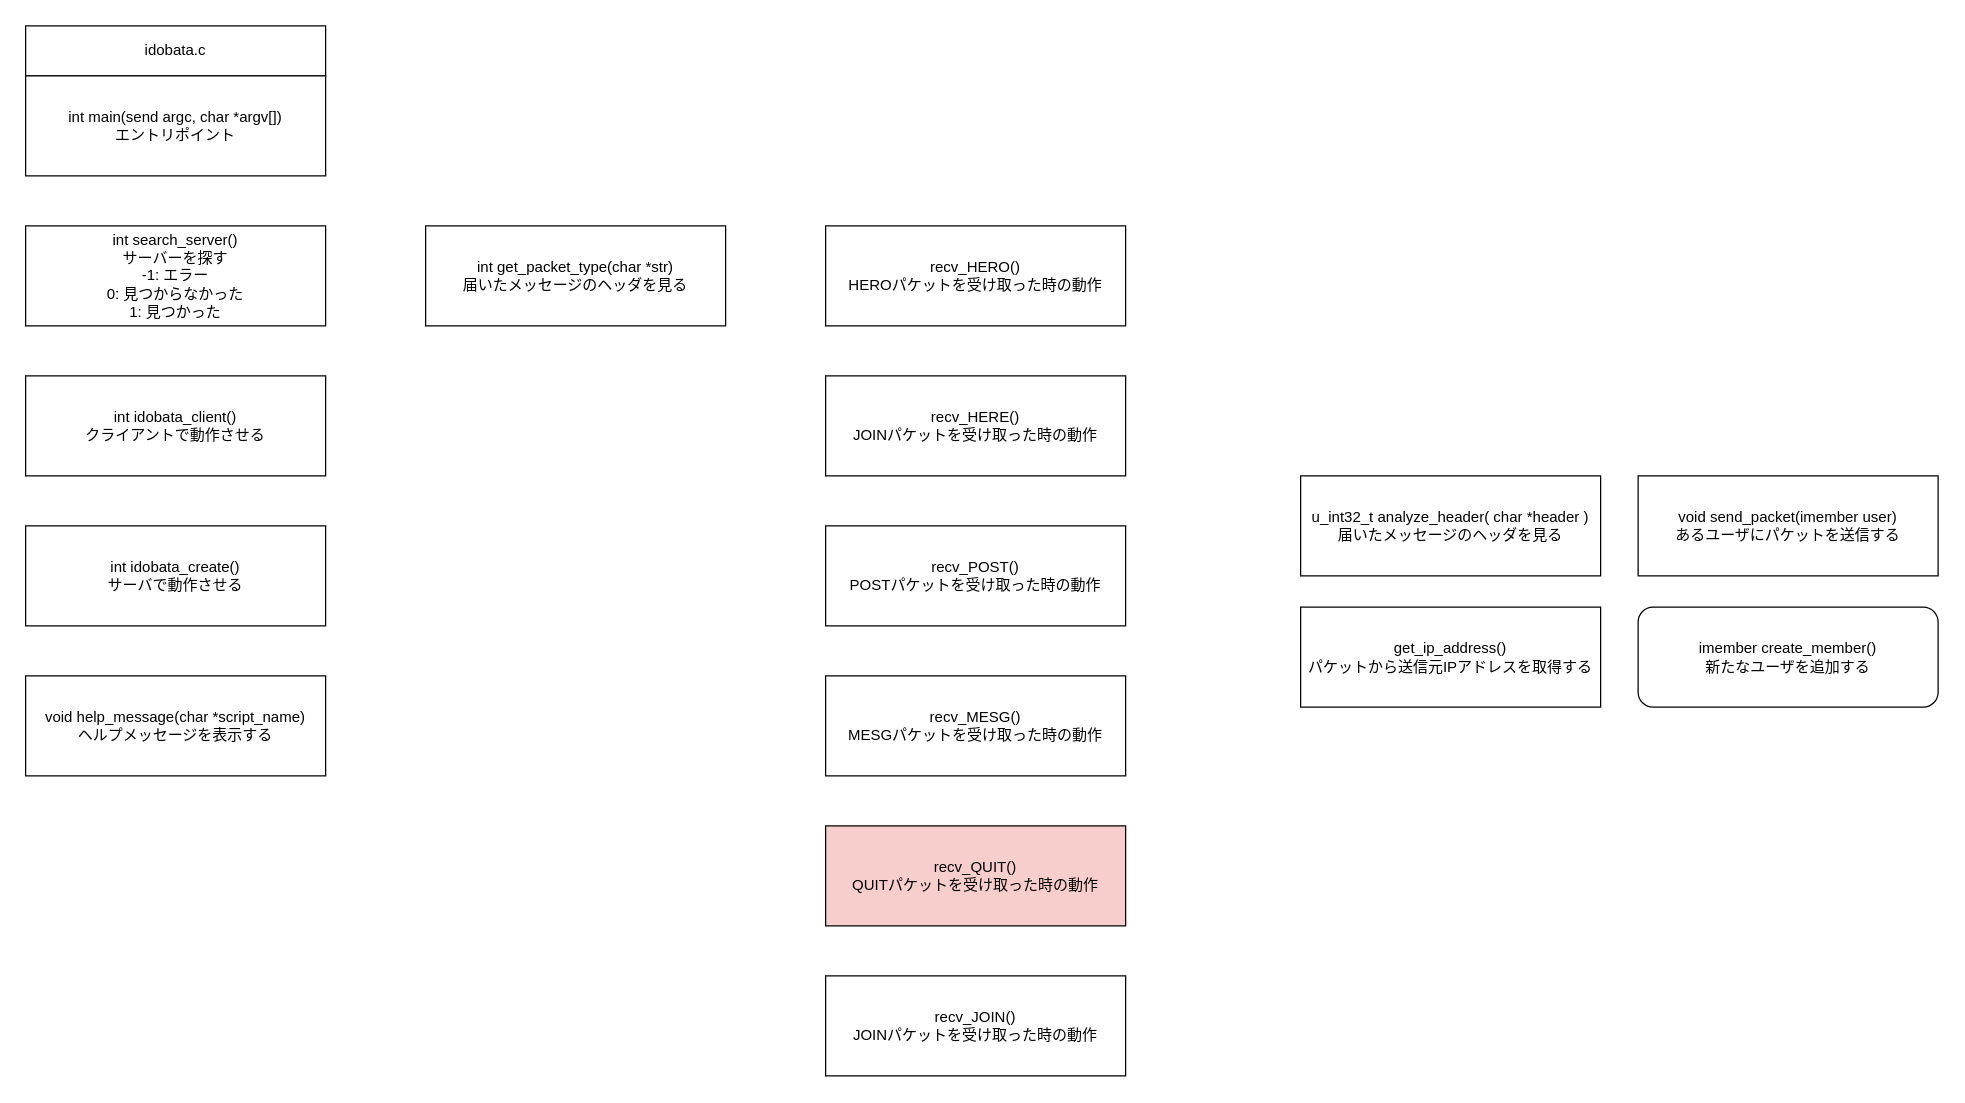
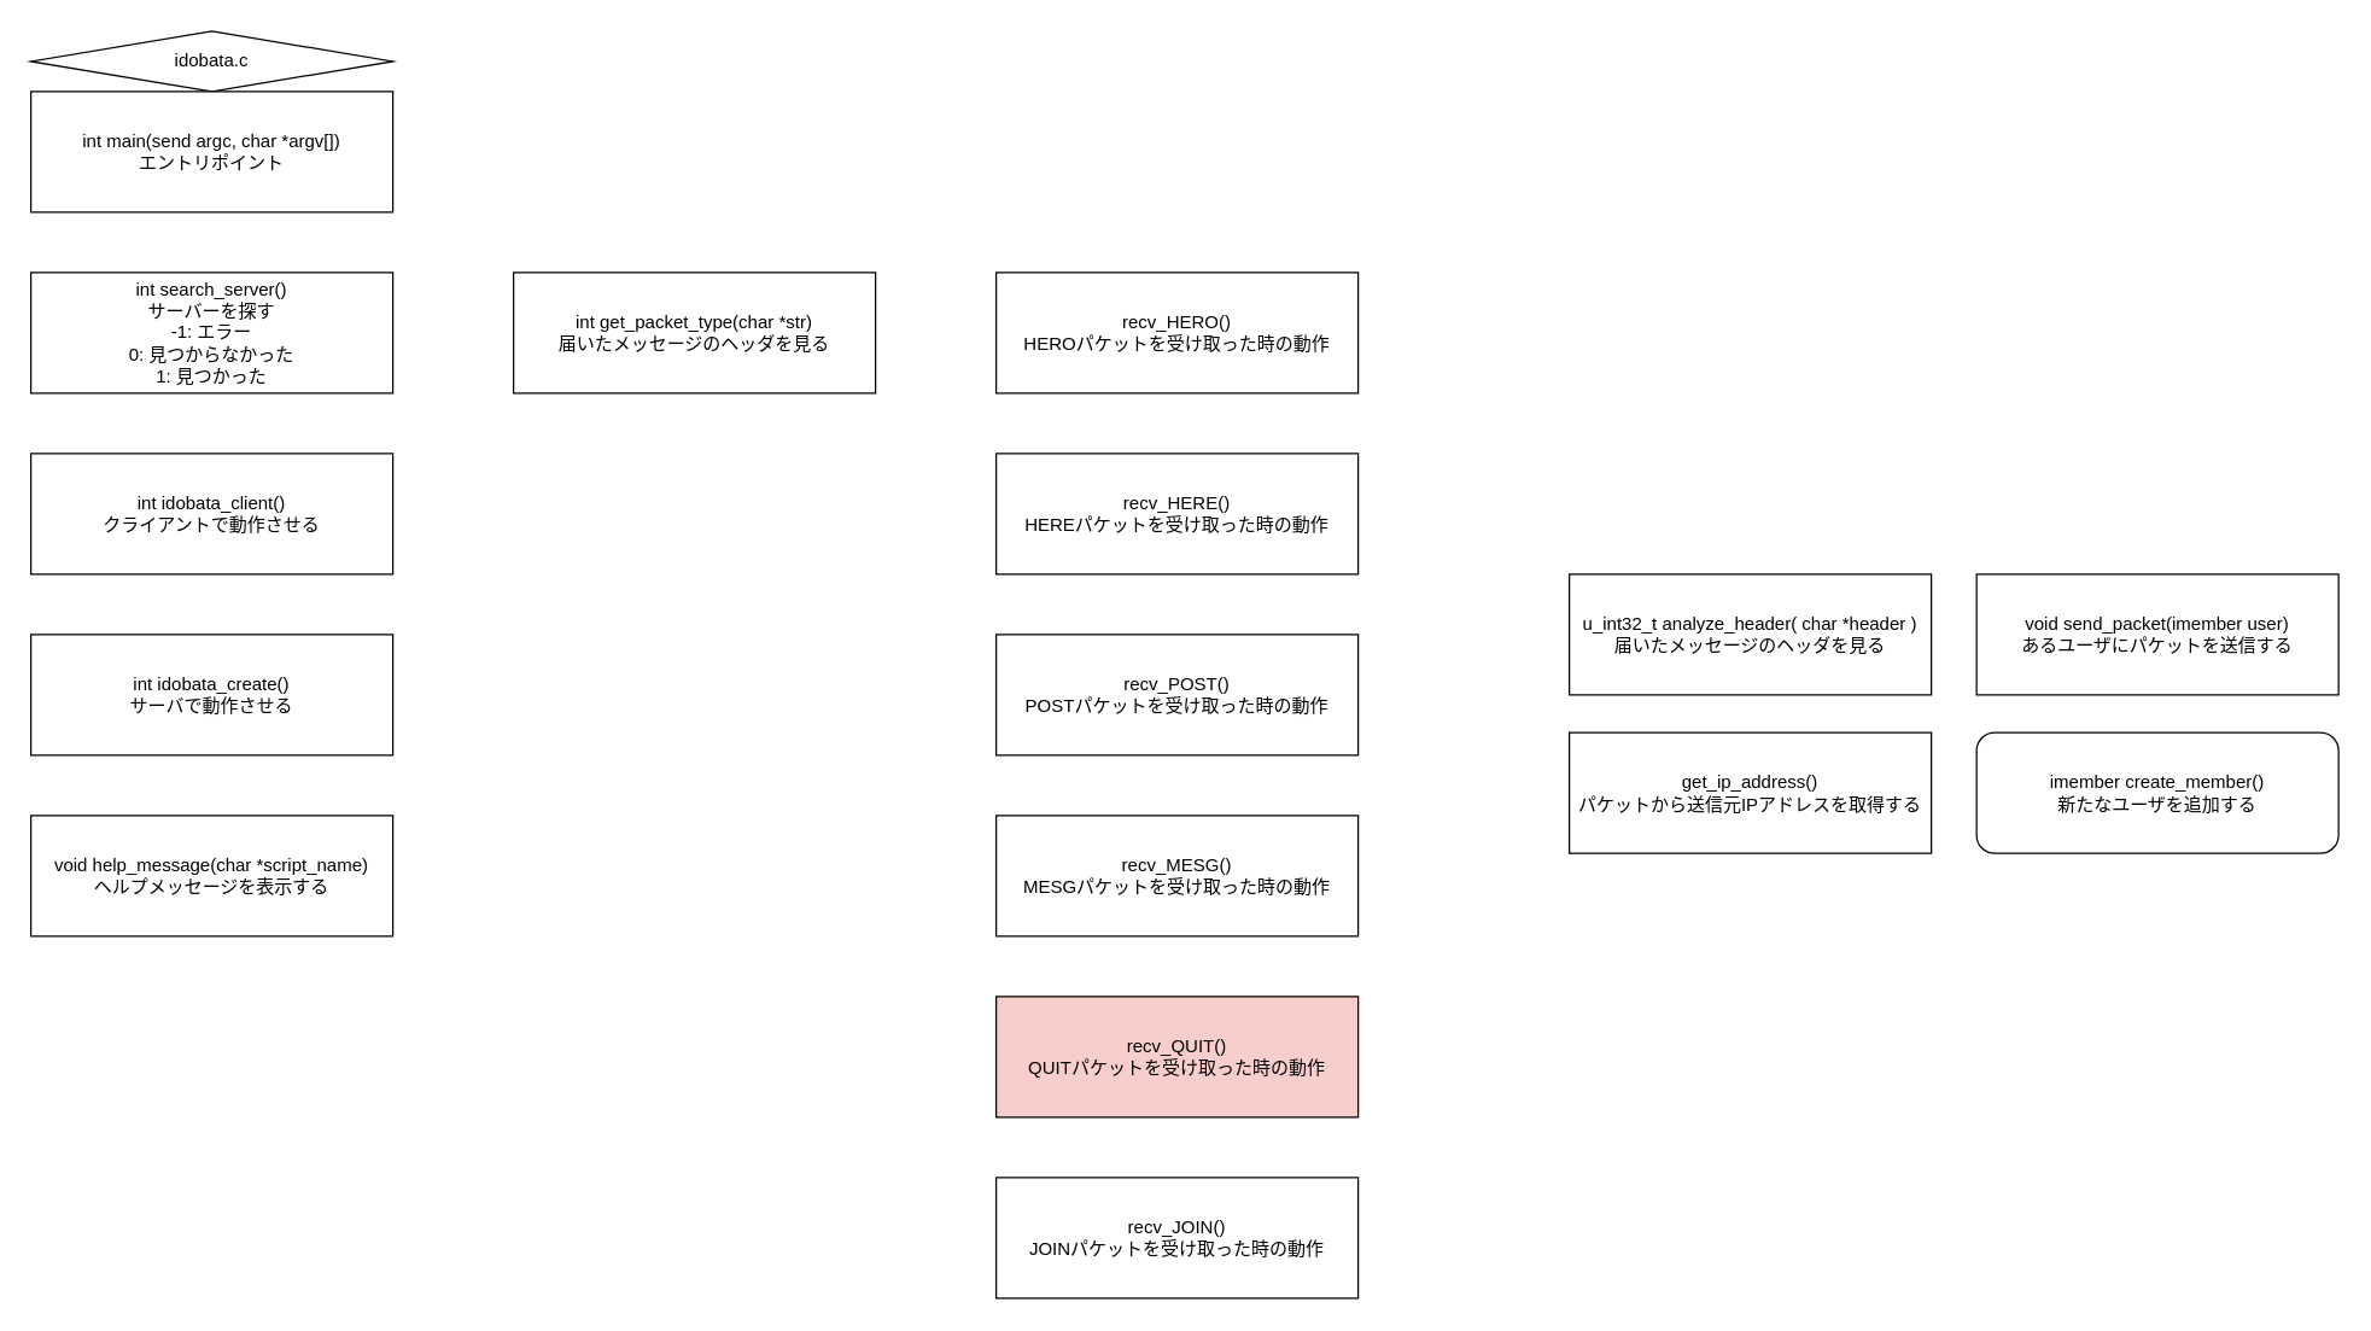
  <mxCell id="0" />
  <mxCell id="1" parent="0" />
- <mxCell id="2" value="&lt;font face=&quot;helvetica&quot;&gt;idobata.c&lt;/font&gt;" style="rounded=0;whiteSpace=wrap;html=1;" parent="1" vertex="1"><mxGeometry x="20" y="20" width="240" height="40" as="geometry" /></mxCell>
+ <mxCell id="2" value="&lt;font face=&quot;helvetica&quot;&gt;idobata.c&lt;/font&gt;" style="rhombus;whiteSpace=wrap;html=1;" parent="1" vertex="1"><mxGeometry x="20" y="20" width="240" height="40" as="geometry" /></mxCell>
  <mxCell id="3" value="&lt;font face=&quot;helvetica&quot;&gt;int main(send argc, char *argv[])&lt;br&gt;&lt;/font&gt;エントリポイント" style="rounded=0;whiteSpace=wrap;html=1;" parent="1" vertex="1"><mxGeometry x="20" y="60" width="240" height="80" as="geometry" /></mxCell>
  <mxCell id="4" value="&lt;font face=&quot;helvetica&quot;&gt;int search_server()&lt;br&gt;サーバーを探す&lt;br&gt;-1: エラー&lt;br&gt;0: 見つからなかった&lt;br&gt;1: 見つかった&lt;br&gt;&lt;/font&gt;" style="rounded=0;whiteSpace=wrap;html=1;" vertex="1" parent="1"><mxGeometry x="20" y="180" width="240" height="80" as="geometry" /></mxCell>
  <mxCell id="5" value="&lt;font face=&quot;helvetica&quot;&gt;int idobata_client()&lt;br&gt;クライアントで動作させる&lt;br&gt;&lt;/font&gt;" style="rounded=0;whiteSpace=wrap;html=1;" vertex="1" parent="1"><mxGeometry x="20" y="300" width="240" height="80" as="geometry" /></mxCell>
  <mxCell id="6" value="&lt;font face=&quot;helvetica&quot;&gt;int idobata_create()&lt;br&gt;サーバで動作させる&lt;br&gt;&lt;/font&gt;" style="rounded=0;whiteSpace=wrap;html=1;" vertex="1" parent="1"><mxGeometry x="20" y="420" width="240" height="80" as="geometry" /></mxCell>
  <mxCell id="7" value="&lt;font face=&quot;helvetica&quot;&gt;&lt;div&gt;void help_message(char *script_name)&lt;/div&gt;&lt;div&gt;ヘルプメッセージを表示する&lt;/div&gt;&lt;/font&gt;" style="rounded=0;whiteSpace=wrap;html=1;" vertex="1" parent="1"><mxGeometry x="20" y="540" width="240" height="80" as="geometry" /></mxCell>
  <mxCell id="8" value="&lt;font face=&quot;helvetica&quot;&gt;int get_packet_type(char *str)&lt;br&gt;届いたメッセージのヘッダを見る&lt;br&gt;&lt;/font&gt;" style="rounded=0;whiteSpace=wrap;html=1;" vertex="1" parent="1"><mxGeometry x="340" y="180" width="240" height="80" as="geometry" /></mxCell>
  <mxCell id="9" value="&lt;font face=&quot;helvetica&quot;&gt;u_int32_t analyze_header( char *header )&lt;br&gt;届いたメッセージのヘッダを見る&lt;br&gt;&lt;/font&gt;" style="rounded=0;whiteSpace=wrap;html=1;" vertex="1" parent="1"><mxGeometry x="1040" y="380" width="240" height="80" as="geometry" /></mxCell>
  <mxCell id="10" value="&lt;font face=&quot;helvetica&quot;&gt;get_ip_address()&lt;br&gt;パケットから送信元IPアドレスを取得する&lt;br&gt;&lt;/font&gt;" style="rounded=0;whiteSpace=wrap;html=1;" vertex="1" parent="1"><mxGeometry x="1040" y="485" width="240" height="80" as="geometry" /></mxCell>
  <mxCell id="11" value="&lt;font face=&quot;helvetica&quot;&gt;recv_HERO()&lt;br&gt;HEROパケットを受け取った時の動作&lt;br&gt;&lt;/font&gt;" style="rounded=0;whiteSpace=wrap;html=1;" vertex="1" parent="1"><mxGeometry x="660" y="180" width="240" height="80" as="geometry" /></mxCell>
- <mxCell id="12" value="&lt;font face=&quot;helvetica&quot;&gt;recv_HERE()&lt;br&gt;JOINパケットを受け取った時の動作&lt;br&gt;&lt;/font&gt;" style="rounded=0;whiteSpace=wrap;html=1;" vertex="1" parent="1"><mxGeometry x="660" y="300" width="240" height="80" as="geometry" /></mxCell>
+ <mxCell id="12" value="&lt;font face=&quot;helvetica&quot;&gt;recv_HERE()&lt;br&gt;HEREパケットを受け取った時の動作&lt;br&gt;&lt;/font&gt;" style="rounded=0;whiteSpace=wrap;html=1;" vertex="1" parent="1"><mxGeometry x="660" y="300" width="240" height="80" as="geometry" /></mxCell>
  <mxCell id="13" value="&lt;font face=&quot;helvetica&quot;&gt;recv_POST()&lt;br&gt;POSTパケットを受け取った時の動作&lt;br&gt;&lt;/font&gt;" style="rounded=0;whiteSpace=wrap;html=1;" vertex="1" parent="1"><mxGeometry x="660" y="420" width="240" height="80" as="geometry" /></mxCell>
  <mxCell id="14" value="&lt;font face=&quot;helvetica&quot;&gt;recv_MESG()&lt;br&gt;MESGパケットを受け取った時の動作&lt;br&gt;&lt;/font&gt;" style="rounded=0;whiteSpace=wrap;html=1;" vertex="1" parent="1"><mxGeometry x="660" y="540" width="240" height="80" as="geometry" /></mxCell>
  <mxCell id="15" value="&lt;font face=&quot;helvetica&quot;&gt;recv_QUIT()&lt;br&gt;QUITパケットを受け取った時の動作&lt;br&gt;&lt;/font&gt;" style="rounded=0;whiteSpace=wrap;html=1;fillColor=#f8cecc;" vertex="1" parent="1"><mxGeometry x="660" y="660" width="240" height="80" as="geometry" /></mxCell>
  <mxCell id="16" value="&lt;font face=&quot;helvetica&quot;&gt;recv_JOIN()&lt;br&gt;JOINパケットを受け取った時の動作&lt;br&gt;&lt;/font&gt;" style="rounded=0;whiteSpace=wrap;html=1;" vertex="1" parent="1"><mxGeometry x="660" y="780" width="240" height="80" as="geometry" /></mxCell>
  <mxCell id="17" value="&lt;font face=&quot;helvetica&quot;&gt;void send_packet(imember user)&lt;br&gt;あるユーザにパケットを送信する&lt;br&gt;&lt;/font&gt;" style="rounded=0;whiteSpace=wrap;html=1;" vertex="1" parent="1"><mxGeometry x="1310" y="380" width="240" height="80" as="geometry" /></mxCell>
  <mxCell id="18" value="&lt;font face=&quot;helvetica&quot;&gt;imember create_member()&lt;br&gt;新たなユーザを追加する&lt;br&gt;&lt;/font&gt;" style="whiteSpace=wrap;html=1;rounded=1;" vertex="1" parent="1"><mxGeometry x="1310" y="485" width="240" height="80" as="geometry" /></mxCell>
